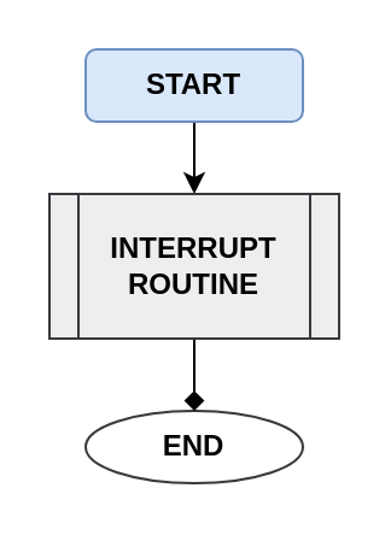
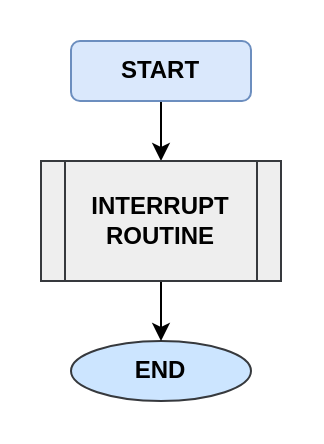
  <mxCell id="0" />
  <mxCell id="1" parent="0" />
  <mxCell id="2" style="edgeStyle=orthogonalEdgeStyle;rounded=0;orthogonalLoop=1;jettySize=auto;html=1;exitX=0.5;exitY=1;exitDx=0;exitDy=0;entryX=0.5;entryY=0;entryDx=0;entryDy=0;" edge="1" parent="1" source="3" target="6"><mxGeometry relative="1" as="geometry" /></mxCell>
  <mxCell id="3" value="&lt;b&gt;START&lt;/b&gt;" style="whiteSpace=wrap;html=1;fillColor=#dae8fc;strokeColor=#6c8ebf;rounded=1;" vertex="1" parent="1"><mxGeometry x="35" y="20" width="90" height="30" as="geometry" /></mxCell>
- <mxCell id="4" value="&lt;b&gt;END&lt;/b&gt;" style="ellipse;whiteSpace=wrap;html=1;fillColor=#ffffff;strokeColor=#36393d;" vertex="1" parent="1"><mxGeometry x="35" y="170" width="90" height="30" as="geometry" /></mxCell>
- <mxCell id="5" style="edgeStyle=orthogonalEdgeStyle;rounded=0;orthogonalLoop=1;jettySize=auto;html=1;exitX=0.5;exitY=1;exitDx=0;exitDy=0;entryX=0.5;entryY=0;entryDx=0;entryDy=0;endArrow=diamond;" edge="1" parent="1" source="6" target="4"><mxGeometry relative="1" as="geometry" /></mxCell>
+ <mxCell id="4" value="&lt;b&gt;END&lt;/b&gt;" style="ellipse;whiteSpace=wrap;html=1;fillColor=#cce5ff;strokeColor=#36393d;" vertex="1" parent="1"><mxGeometry x="35" y="170" width="90" height="30" as="geometry" /></mxCell>
+ <mxCell id="5" style="edgeStyle=orthogonalEdgeStyle;rounded=0;orthogonalLoop=1;jettySize=auto;html=1;exitX=0.5;exitY=1;exitDx=0;exitDy=0;entryX=0.5;entryY=0;entryDx=0;entryDy=0;" edge="1" parent="1" source="6" target="4"><mxGeometry relative="1" as="geometry" /></mxCell>
  <mxCell id="6" value="&lt;div&gt;&lt;b&gt;INTERRUPT&lt;/b&gt;&lt;/div&gt;&lt;div&gt;&lt;b&gt;ROUTINE&lt;/b&gt;&lt;br&gt;&lt;/div&gt;" style="shape=process;whiteSpace=wrap;html=1;backgroundOutline=1;fillColor=#eeeeee;strokeColor=#36393d;" vertex="1" parent="1"><mxGeometry x="20" y="80" width="120" height="60" as="geometry" /></mxCell>
